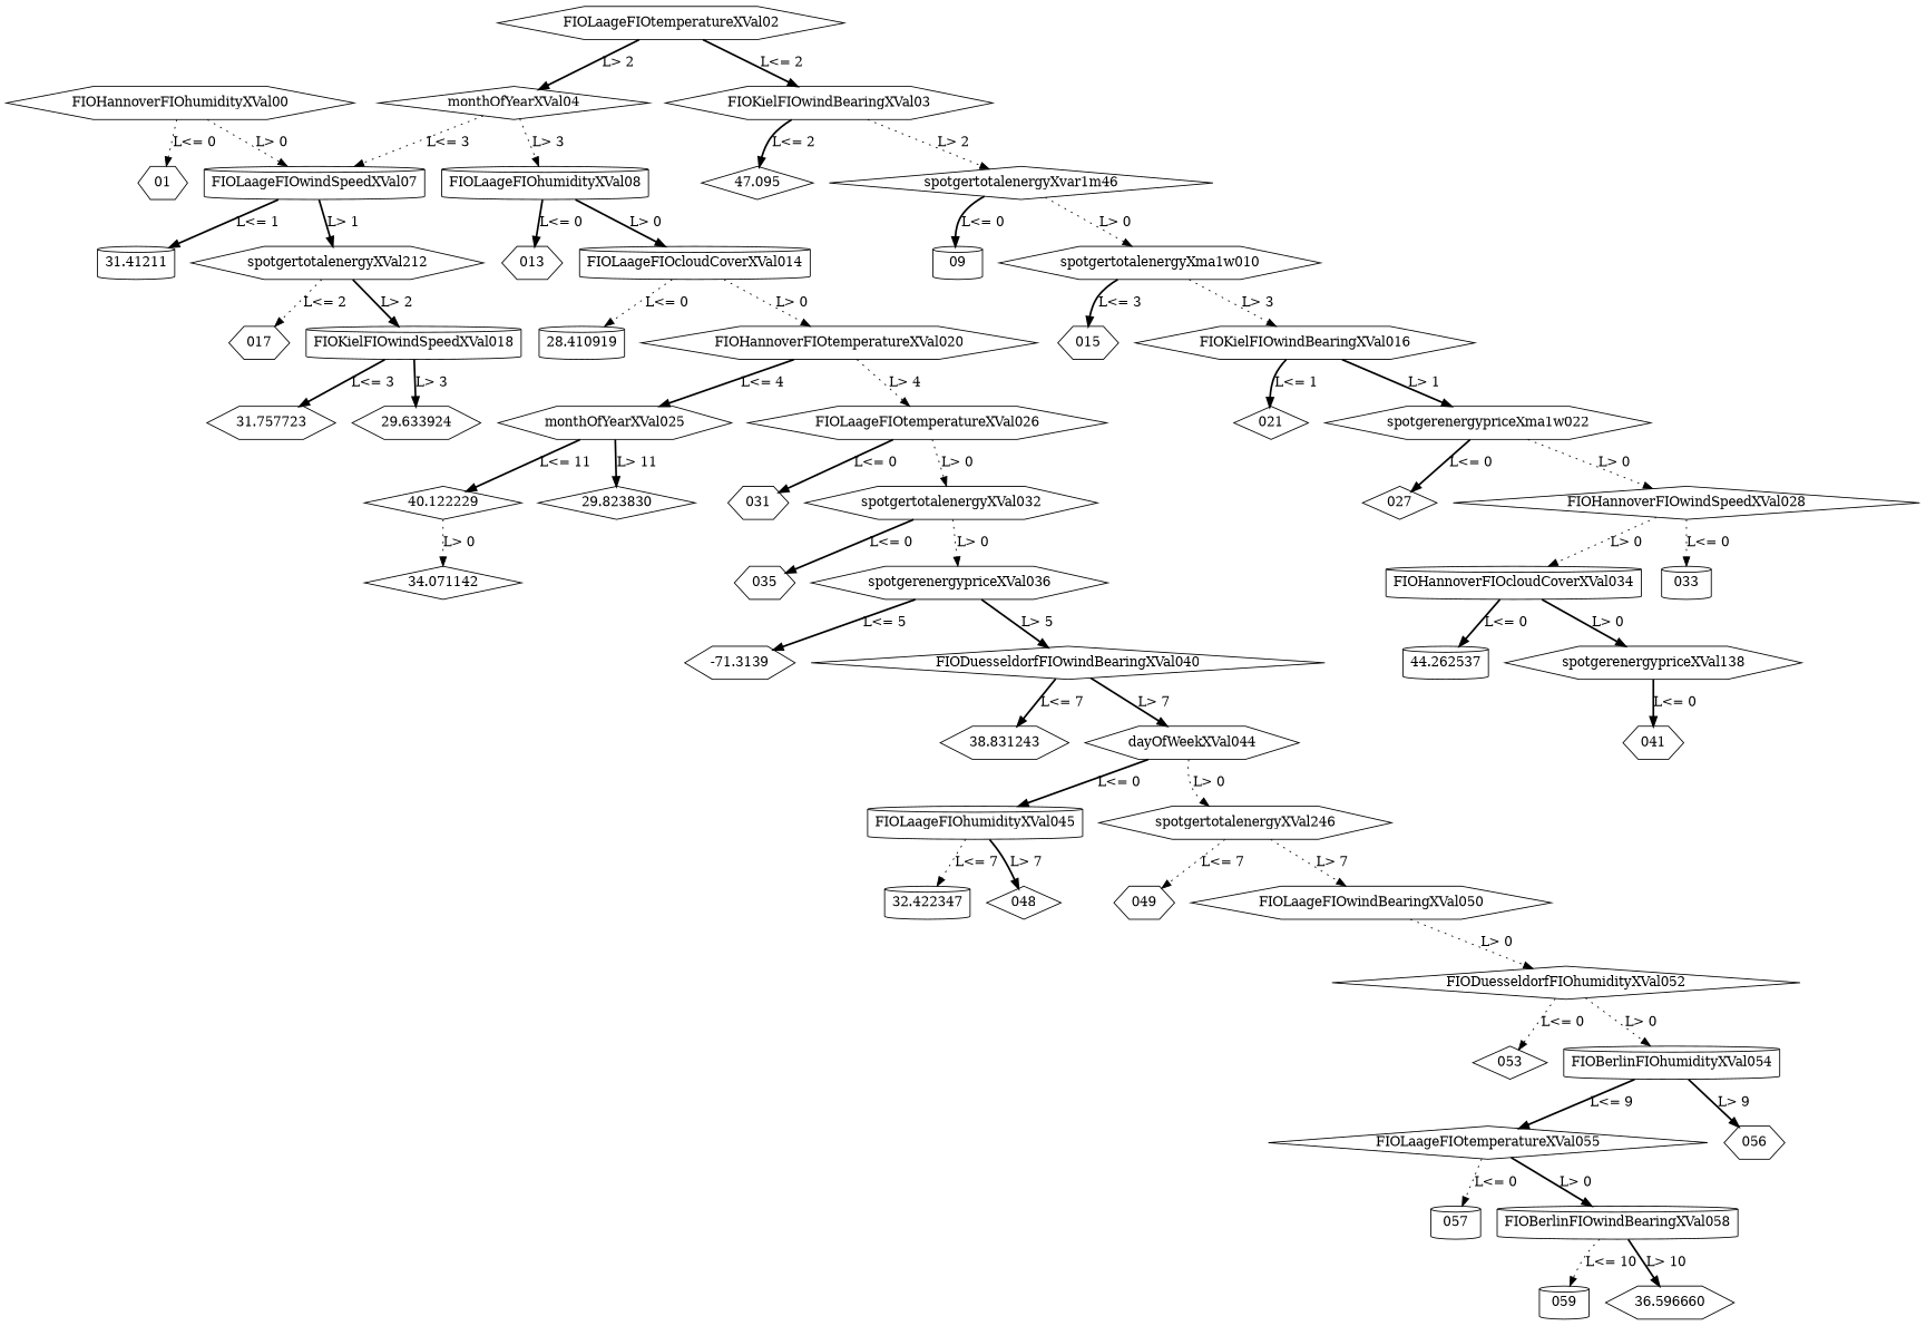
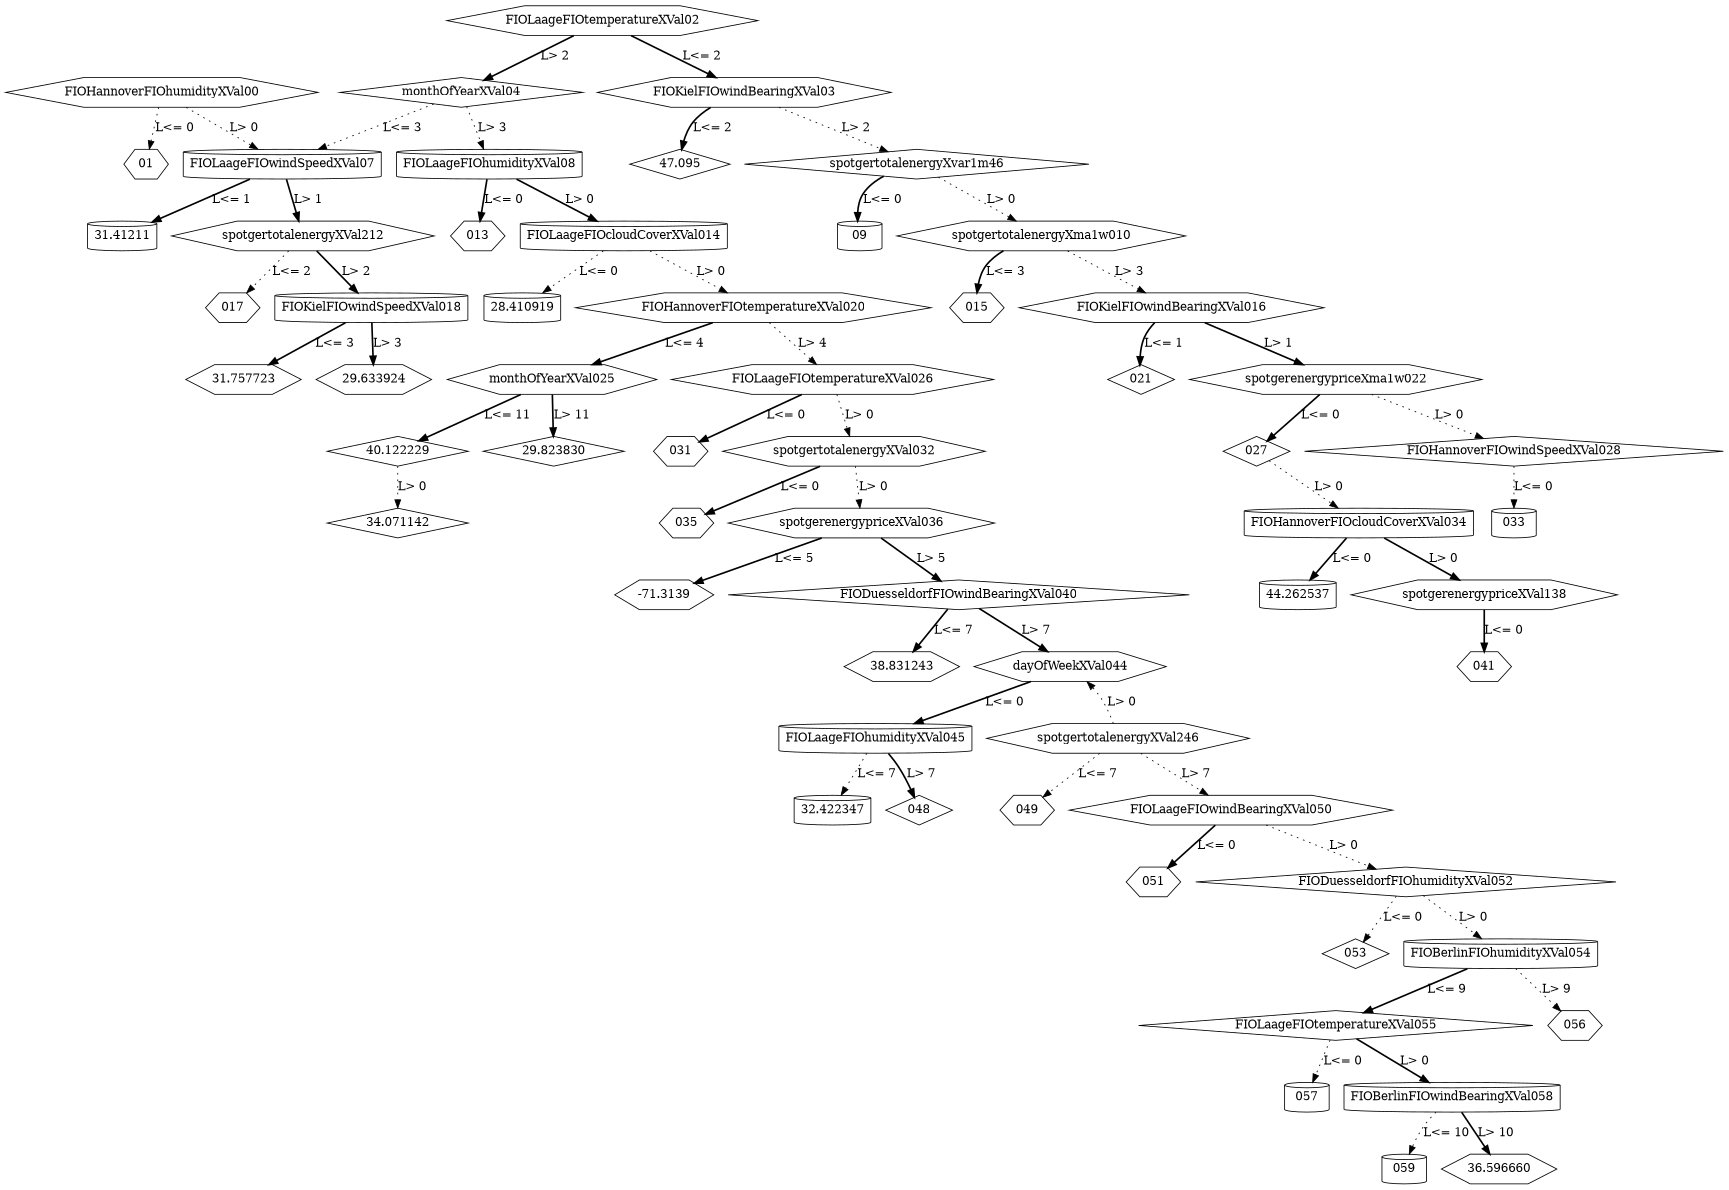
  digraph {
    node [shape=hexagon]
    edge [style=bold]
    FIOHannoverFIOhumidityXVal00
    01
    FIOLaageFIOwindSpeedXVal07 [shape=cylinder]
    FIOLaageFIOtemperatureXVal02
    FIOKielFIOwindBearingXVal03
    monthOfYearXVal04 [shape=diamond]
    47.095 [shape=diamond]
    spotgertotalenergyXvar1m46 [shape=diamond]
    FIOLaageFIOhumidityXVal08 [shape=cylinder]
    09 [shape=cylinder]
    spotgertotalenergyXma1w010
    31.41211 [shape=cylinder]
    spotgertotalenergyXVal212
    013
    FIOLaageFIOcloudCoverXVal014 [shape=cylinder]
    015
    FIOKielFIOwindBearingXVal016
    017
    FIOKielFIOwindSpeedXVal018 [shape=cylinder]
    28.410919 [shape=cylinder]
    FIOHannoverFIOtemperatureXVal020
    021 [shape=diamond]
    spotgerenergypriceXma1w022
    31.757723
    n25 [label=29.633924]
    monthOfYearXVal025
    FIOLaageFIOtemperatureXVal026
    027 [shape=diamond]
    FIOHannoverFIOwindSpeedXVal028 [shape=diamond]
    40.122229 [shape=diamond]
    29.823830 [shape=diamond]
    031
    spotgertotalenergyXVal032
    033 [shape=cylinder]
    FIOHannoverFIOcloudCoverXVal034 [shape=cylinder]
    34.071142 [shape=diamond]
    035
    spotgerenergypriceXVal036
    44.262537 [shape=cylinder]
    spotgerenergypriceXVal138
    -71.3139
    FIODuesseldorfFIOwindBearingXVal040 [shape=diamond]
    041
    38.831243
    dayOfWeekXVal044
    FIOLaageFIOhumidityXVal045 [shape=cylinder]
    spotgertotalenergyXVal246
    32.422347 [shape=cylinder]
    048 [shape=diamond]
    049
    FIOLaageFIOwindBearingXVal050
+   051
    FIODuesseldorfFIOhumidityXVal052 [shape=diamond]
    053 [shape=diamond]
    FIOBerlinFIOhumidityXVal054 [shape=cylinder]
    FIOLaageFIOtemperatureXVal055 [shape=diamond]
    056
    057 [shape=cylinder]
    FIOBerlinFIOwindBearingXVal058 [shape=cylinder]
    059 [shape=cylinder]
    36.596660
    FIOHannoverFIOhumidityXVal00 -> 01 [label="L<= 0" style=dotted]
    FIOHannoverFIOhumidityXVal00 -> FIOLaageFIOwindSpeedXVal07 [label="L> 0" style=dotted]
    FIOLaageFIOwindSpeedXVal07 -> 31.41211 [label="L<= 1"]
    FIOLaageFIOwindSpeedXVal07 -> spotgertotalenergyXVal212 [label="L> 1"]
    FIOLaageFIOtemperatureXVal02 -> FIOKielFIOwindBearingXVal03 [label="L<= 2"]
    FIOLaageFIOtemperatureXVal02 -> monthOfYearXVal04 [label="L> 2"]
    FIOKielFIOwindBearingXVal03 -> 47.095 [label="L<= 2"]
    FIOKielFIOwindBearingXVal03 -> spotgertotalenergyXvar1m46 [label="L> 2" style=dotted]
    monthOfYearXVal04 -> FIOLaageFIOwindSpeedXVal07 [label="L<= 3" style=dotted]
    monthOfYearXVal04 -> FIOLaageFIOhumidityXVal08 [label="L> 3" style=dotted]
    spotgertotalenergyXvar1m46 -> 09 [label="L<= 0"]
    spotgertotalenergyXvar1m46 -> spotgertotalenergyXma1w010 [label="L> 0" style=dotted]
    FIOLaageFIOhumidityXVal08 -> 013 [label="L<= 0"]
    FIOLaageFIOhumidityXVal08 -> FIOLaageFIOcloudCoverXVal014 [label="L> 0"]
    spotgertotalenergyXma1w010 -> 015 [label="L<= 3"]
    spotgertotalenergyXma1w010 -> FIOKielFIOwindBearingXVal016 [label="L> 3" style=dotted]
    spotgertotalenergyXVal212 -> 017 [label="L<= 2" style=dotted]
    spotgertotalenergyXVal212 -> FIOKielFIOwindSpeedXVal018 [label="L> 2"]
    FIOLaageFIOcloudCoverXVal014 -> 28.410919 [label="L<= 0" style=dotted]
    FIOLaageFIOcloudCoverXVal014 -> FIOHannoverFIOtemperatureXVal020 [label="L> 0" style=dotted]
    FIOKielFIOwindBearingXVal016 -> 021 [label="L<= 1"]
    FIOKielFIOwindBearingXVal016 -> spotgerenergypriceXma1w022 [label="L> 1"]
    FIOKielFIOwindSpeedXVal018 -> 31.757723 [label="L<= 3"]
    FIOKielFIOwindSpeedXVal018 -> n25 [label="L> 3"]
    FIOHannoverFIOtemperatureXVal020 -> monthOfYearXVal025 [label="L<= 4"]
    FIOHannoverFIOtemperatureXVal020 -> FIOLaageFIOtemperatureXVal026 [label="L> 4" style=dotted]
    spotgerenergypriceXma1w022 -> 027 [label="L<= 0"]
    spotgerenergypriceXma1w022 -> FIOHannoverFIOwindSpeedXVal028 [label="L> 0" style=dotted]
    monthOfYearXVal025 -> 40.122229 [label="L<= 11"]
    monthOfYearXVal025 -> 29.823830 [label="L> 11"]
    FIOLaageFIOtemperatureXVal026 -> 031 [label="L<= 0"]
    FIOLaageFIOtemperatureXVal026 -> spotgertotalenergyXVal032 [label="L> 0" style=dotted]
    FIOHannoverFIOwindSpeedXVal028 -> 033 [label="L<= 0" style=dotted]
-   FIOHannoverFIOwindSpeedXVal028 -> FIOHannoverFIOcloudCoverXVal034 [label="L> 0" style=dotted]
+   027 -> FIOHannoverFIOcloudCoverXVal034 [label="L> 0" style=dotted]
    40.122229 -> 34.071142 [label="L> 0" style=dotted]
    spotgertotalenergyXVal032 -> 035 [label="L<= 0"]
    spotgertotalenergyXVal032 -> spotgerenergypriceXVal036 [label="L> 0" style=dotted]
    FIOHannoverFIOcloudCoverXVal034 -> 44.262537 [label="L<= 0"]
    FIOHannoverFIOcloudCoverXVal034 -> spotgerenergypriceXVal138 [label="L> 0"]
    spotgerenergypriceXVal036 -> -71.3139 [label="L<= 5"]
    spotgerenergypriceXVal036 -> FIODuesseldorfFIOwindBearingXVal040 [label="L> 5"]
    spotgerenergypriceXVal138 -> 041 [label="L<= 0"]
    FIODuesseldorfFIOwindBearingXVal040 -> 38.831243 [label="L<= 7"]
    FIODuesseldorfFIOwindBearingXVal040 -> dayOfWeekXVal044 [label="L> 7"]
    dayOfWeekXVal044 -> FIOLaageFIOhumidityXVal045 [label="L<= 0"]
-   dayOfWeekXVal044 -> spotgertotalenergyXVal246 [label="L> 0" style=dotted]
+   spotgertotalenergyXVal246 -> dayOfWeekXVal044 [label="L> 0" style=dotted]
    FIOLaageFIOhumidityXVal045 -> 32.422347 [label="L<= 7" style=dotted]
    FIOLaageFIOhumidityXVal045 -> 048 [label="L> 7"]
    spotgertotalenergyXVal246 -> 049 [label="L<= 7" style=dotted]
    spotgertotalenergyXVal246 -> FIOLaageFIOwindBearingXVal050 [label="L> 7" style=dotted]
+   FIOLaageFIOwindBearingXVal050 -> 051 [label="L<= 0"]
    FIOLaageFIOwindBearingXVal050 -> FIODuesseldorfFIOhumidityXVal052 [label="L> 0" style=dotted]
    FIODuesseldorfFIOhumidityXVal052 -> 053 [label="L<= 0" style=dotted]
    FIODuesseldorfFIOhumidityXVal052 -> FIOBerlinFIOhumidityXVal054 [label="L> 0" style=dotted]
    FIOBerlinFIOhumidityXVal054 -> FIOLaageFIOtemperatureXVal055 [label="L<= 9"]
-   FIOBerlinFIOhumidityXVal054 -> 056 [label="L> 9"]
+   FIOBerlinFIOhumidityXVal054 -> 056 [label="L> 9" style=dotted]
    FIOLaageFIOtemperatureXVal055 -> 057 [label="L<= 0" style=dotted]
    FIOLaageFIOtemperatureXVal055 -> FIOBerlinFIOwindBearingXVal058 [label="L> 0"]
    FIOBerlinFIOwindBearingXVal058 -> 059 [label="L<= 10" style=dotted]
    FIOBerlinFIOwindBearingXVal058 -> 36.596660 [label="L> 10"]
  }
